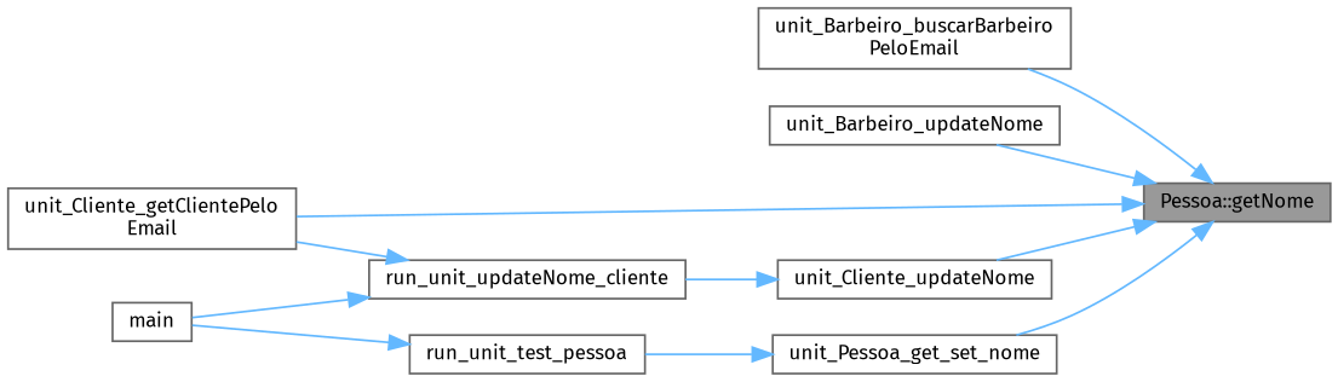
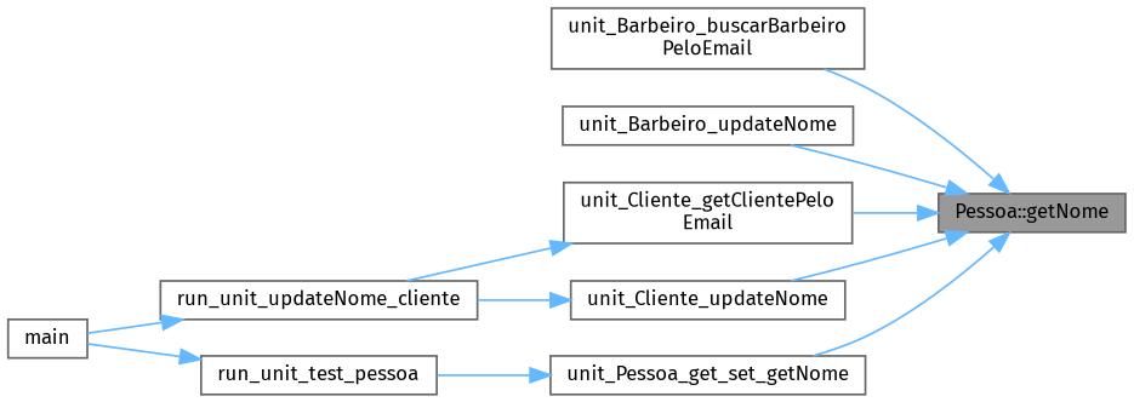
  digraph {
    fontname="Fira Sans"
    rankdir=RL
    node [color=grey40 fillcolor=white fontname="Fira Sans" fontsize=10 shape=box style=filled]
    edge [color=steelblue1 dir=back fontname="Fira Sans" fontsize=10 labelfontname=Helvetica labelfontsize=10 style=solid]
    n1 [color=gray40 fillcolor=grey60 fontcolor=black height=0.2 label="Pessoa::getNome" width=0.4]
    n2 [height=0.2 label="unit_Barbeiro_buscarBarbeiro\lPeloEmail" width=0.4]
    n3 [height=0.2 label=unit_Barbeiro_updateNome width=0.4]
    n4 [height=0.2 label="unit_Cliente_getClientePelo\lEmail" width=0.4]
    n5 [height=0.2 label=unit_Cliente_updateNome width=0.4]
-   n6 [height=0.2 label=unit_Pessoa_get_set_nome width=0.4]
+   n6 [height=0.2 label=unit_Pessoa_get_set_getNome width=0.4]
    n7 [height=0.2 label=run_unit_updateNome_cliente width=0.4]
    n8 [height=0.2 label=run_unit_test_pessoa width=0.4]
    n9 [height=0.2 label=main width=0.4]
    n1 -> n2
    n1 -> n3
    n1 -> n4
    n1 -> n5
    n1 -> n6
-   n7 -> n4
+   n4 -> n7
    n5 -> n7
    n6 -> n8
    n7 -> n9
    n8 -> n9
  }
